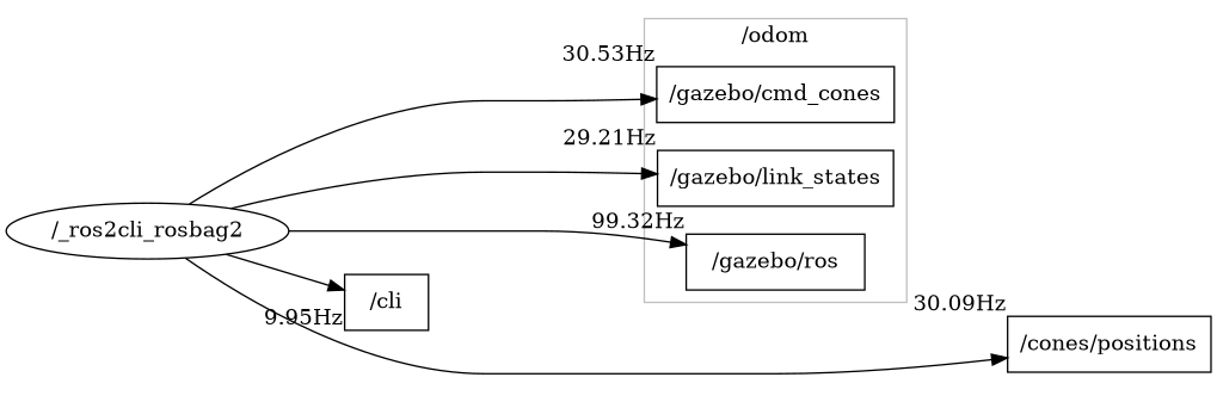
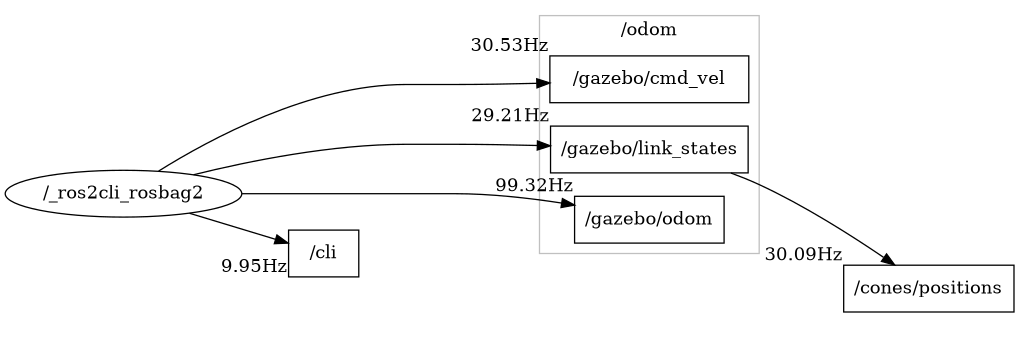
  strict digraph {
    rankdir=LR
    node [shape=rectangle]
-   n1 [label="/gazebo/cmd_cones" xlabel="30.53Hz"]
+   n1 [label="/gazebo/cmd_vel" xlabel="30.53Hz"]
    n2 [label="/gazebo/link_states" xlabel="29.21Hz"]
-   n3 [label="/gazebo/ros" xlabel="99.32Hz"]
+   n3 [label="/gazebo/odom" xlabel="99.32Hz"]
    n4 [label="/_ros2cli_rosbag2" shape=""]
    n5 [label="/cli" xlabel="9.95Hz"]
    n6 [label="/cones/positions" xlabel="30.09Hz"]
    subgraph cluster_1 {
      color=grey
      label="/odom"
      n1
      n2
      n3
    }
    n4 -> n1 [minlen=3]
    n4 -> n2 [minlen=4]
    n4 -> n3 [minlen=5]
    n4 -> n5 [minlen=1]
-   n4 -> n6 [minlen=2]
+   n2 -> n6 [minlen=2]
  }
